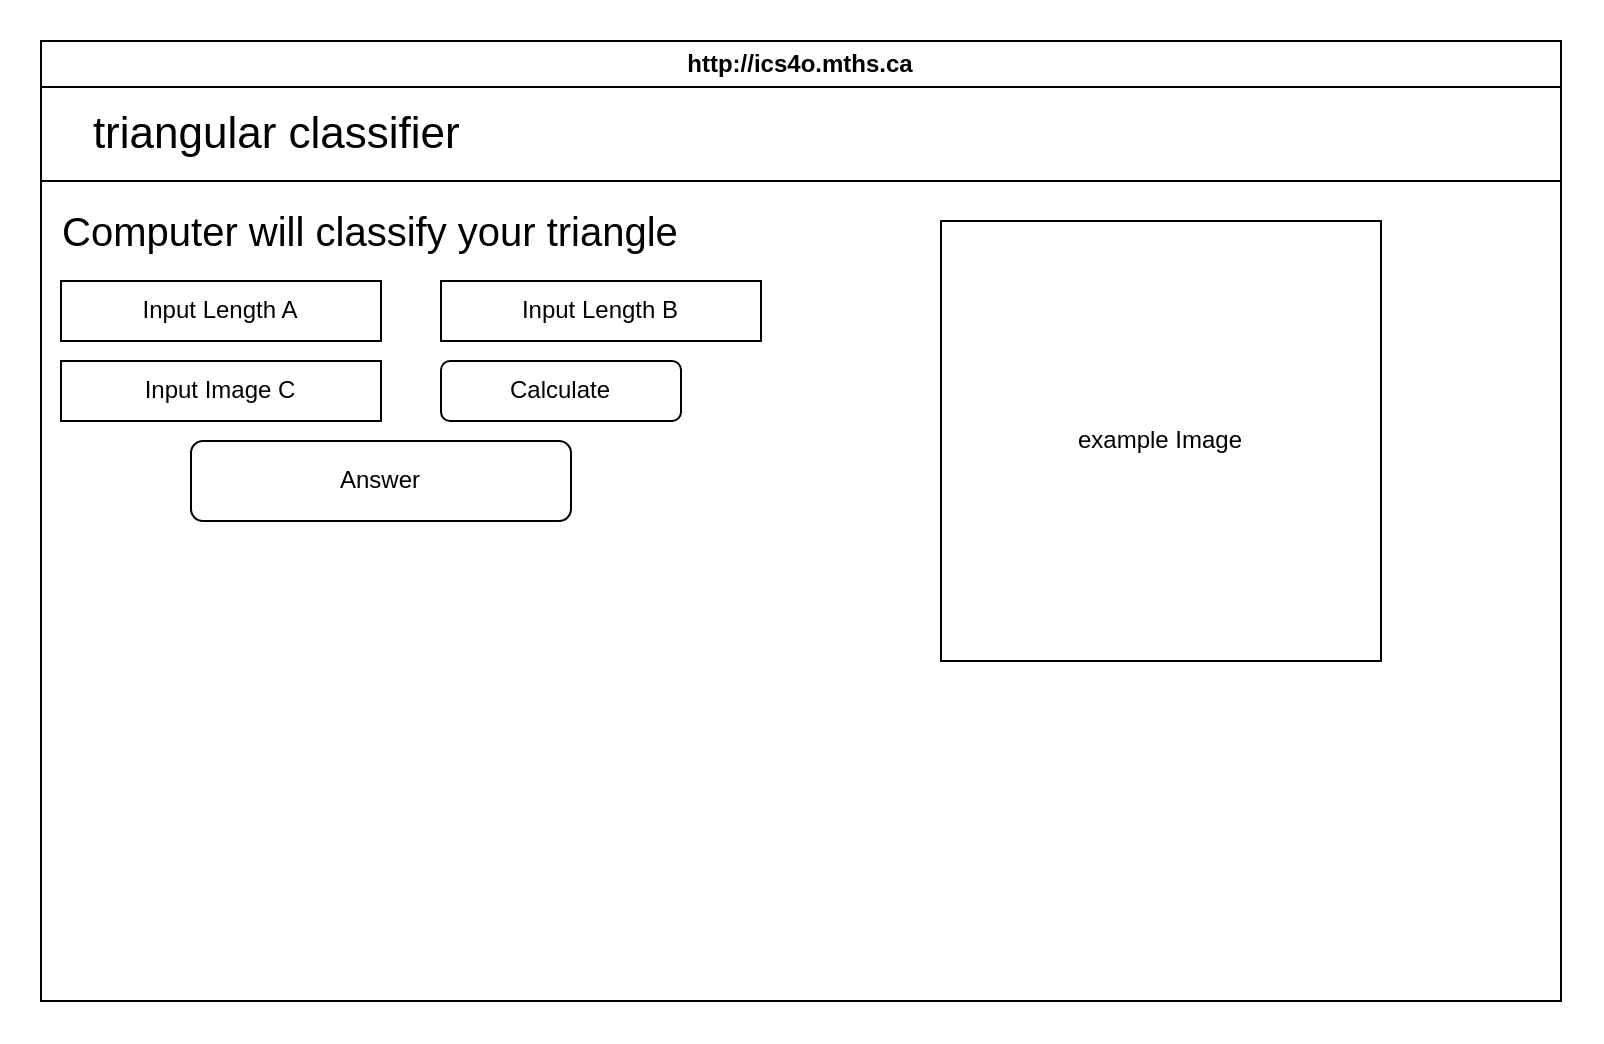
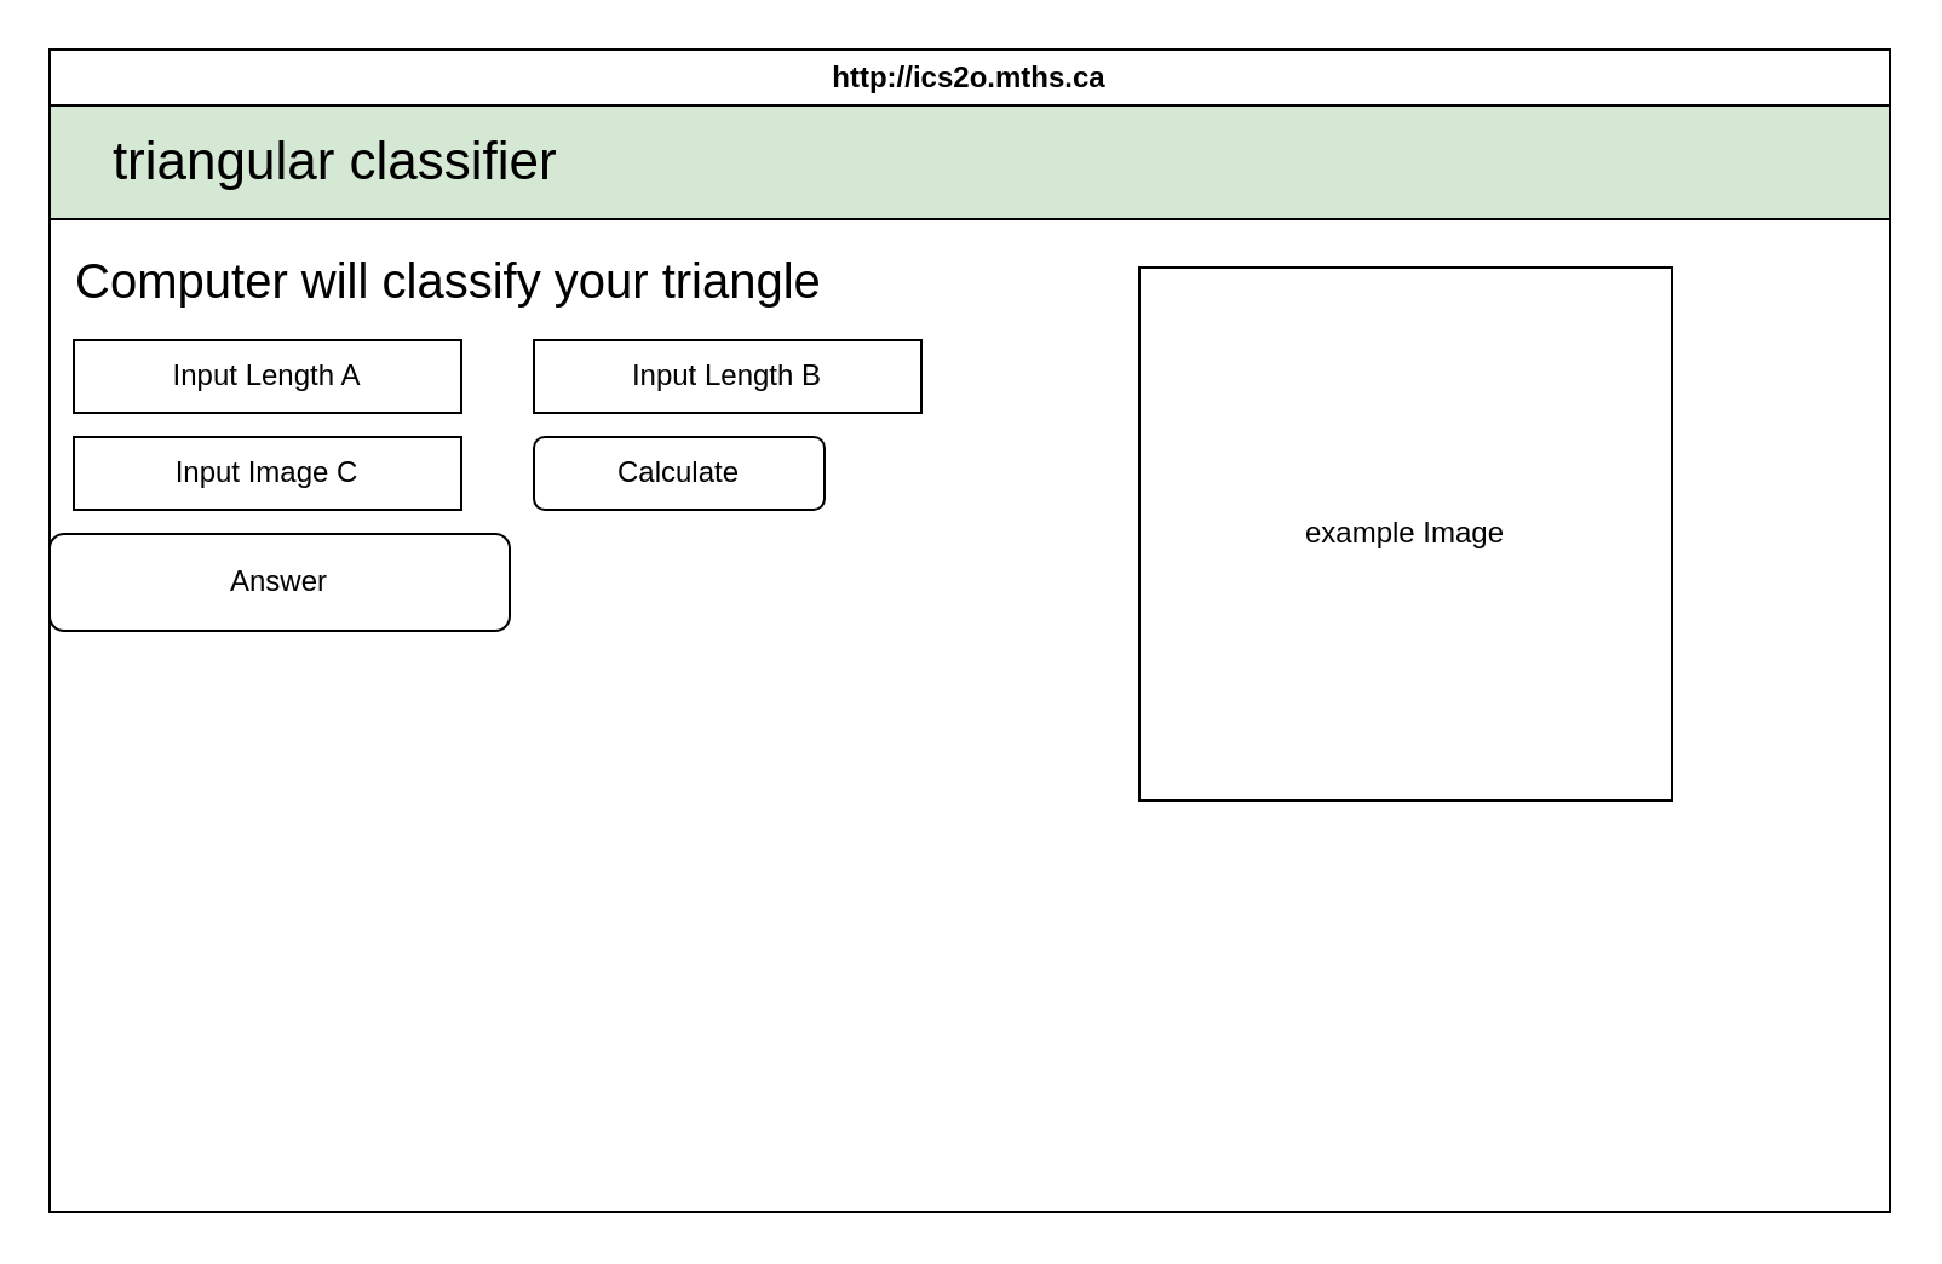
  <mxCell id="0" />
  <mxCell id="1" parent="0" />
- <mxCell id="2" value="http://ics4o.mths.ca" style="swimlane;whiteSpace=wrap;html=1;" parent="1" vertex="1"><mxGeometry x="20" y="20" width="760" height="480" as="geometry" /></mxCell>
- <mxCell id="3" value="&lt;span style=&quot;font-size: 22px;&quot;&gt;&amp;nbsp; &amp;nbsp;&amp;nbsp;triangular classifier&lt;/span&gt;" style="rounded=0;whiteSpace=wrap;html=1;align=left;" parent="2" vertex="1"><mxGeometry y="23" width="760" height="47" as="geometry" /></mxCell>
+ <mxCell id="2" value="http://ics2o.mths.ca" style="swimlane;whiteSpace=wrap;html=1;" parent="1" vertex="1"><mxGeometry x="20" y="20" width="760" height="480" as="geometry" /></mxCell>
+ <mxCell id="3" value="&lt;span style=&quot;font-size: 22px;&quot;&gt;&amp;nbsp; &amp;nbsp;&amp;nbsp;triangular classifier&lt;/span&gt;" style="rounded=0;whiteSpace=wrap;html=1;align=left;fillColor=#d5e8d4;" parent="2" vertex="1"><mxGeometry y="23" width="760" height="47" as="geometry" /></mxCell>
  <mxCell id="4" value="example Image" style="whiteSpace=wrap;html=1;aspect=fixed;" vertex="1" parent="2"><mxGeometry x="450" y="90" width="220" height="220" as="geometry" /></mxCell>
  <mxCell id="5" value="&lt;font color=&quot;#000000&quot;&gt;Input Length A&lt;/font&gt;" style="rounded=0;whiteSpace=wrap;html=1;fillColor=none;" vertex="1" parent="2"><mxGeometry x="10" y="120" width="160" height="30" as="geometry" /></mxCell>
  <mxCell id="6" value="&lt;font color=&quot;#000000&quot;&gt;Input Length B&lt;/font&gt;" style="rounded=0;whiteSpace=wrap;html=1;fillColor=none;" vertex="1" parent="2"><mxGeometry x="200" y="120" width="160" height="30" as="geometry" /></mxCell>
  <mxCell id="7" value="&lt;font color=&quot;#000000&quot;&gt;Input Image C&lt;/font&gt;" style="rounded=0;whiteSpace=wrap;html=1;fillColor=none;" vertex="1" parent="2"><mxGeometry x="10" y="160" width="160" height="30" as="geometry" /></mxCell>
  <mxCell id="8" value="Calculate" style="rounded=1;whiteSpace=wrap;html=1;fontColor=#000000;fillColor=none;" vertex="1" parent="2"><mxGeometry x="200" y="160" width="120" height="30" as="geometry" /></mxCell>
- <mxCell id="9" value="Answer" style="rounded=1;whiteSpace=wrap;html=1;fontColor=#000000;fillColor=none;" vertex="1" parent="2"><mxGeometry x="75" y="200" width="190" height="40" as="geometry" /></mxCell>
+ <mxCell id="9" value="Answer" style="rounded=1;whiteSpace=wrap;html=1;fontColor=#000000;fillColor=none;" vertex="1" parent="2"><mxGeometry y="200" width="190" height="40" as="geometry" /></mxCell>
  <mxCell id="10" value="&lt;font style=&quot;font-size: 20px;&quot;&gt;Computer will classify your triangle&lt;/font&gt;" style="text;html=1;strokeColor=none;fillColor=none;align=center;verticalAlign=middle;whiteSpace=wrap;rounded=0;fontColor=#000000;" vertex="1" parent="2"><mxGeometry x="10" y="80" width="310" height="30" as="geometry" /></mxCell>
